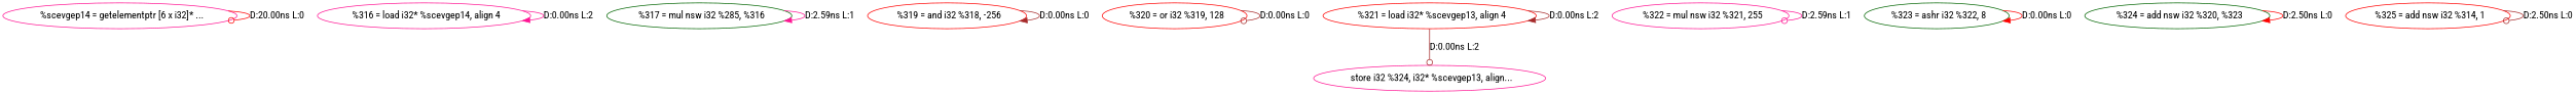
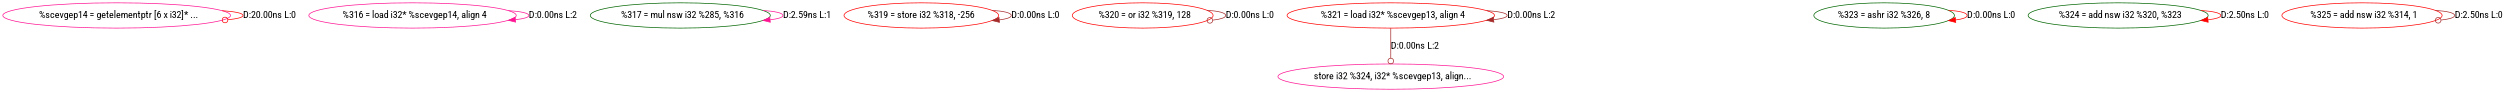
  digraph {
    fontname="Roboto Condensed"
    node [color=deeppink fontname="Roboto Condensed"]
    edge [arrowhead=normal color=brown fontname="Roboto Condensed"]
    n1 [label="  %scevgep14 = getelementptr [6 x i32]* ..."]
    n2 [label="  %316 = load i32* %scevgep14, align 4"]
    n3 [color=darkgreen label="  %317 = mul nsw i32 %285, %316"]
-   n4 [color=red label="  %319 = and i32 %318, -256"]
+   n4 [color=red label="%319 = store i32 %318, -256"]
    n5 [color=red label="  %320 = or i32 %319, 128"]
    n6 [color=red label="  %321 = load i32* %scevgep13, align 4"]
    n7 [label="  store i32 %324, i32* %scevgep13, align..."]
-   n8 [label="  %322 = mul nsw i32 %321, 255"]
-   n9 [color=darkgreen label="  %323 = ashr i32 %322, 8"]
+   n9 [color=darkgreen label="%323 = ashr i32 %326, 8"]
    n10 [color=darkgreen label="  %324 = add nsw i32 %320, %323"]
    n11 [color=red label="  %325 = add nsw i32 %314, 1"]
    n1 -> n1 [arrowhead=odot color=red label="D:20.00ns L:0"]
    n2 -> n2 [color=deeppink label="D:0.00ns L:2"]
    n3 -> n3 [color=deeppink label="D:2.59ns L:1"]
    n4 -> n4 [label="D:0.00ns L:0"]
    n5 -> n5 [arrowhead=odot label="D:0.00ns L:0"]
    n6 -> n6 [label="D:0.00ns L:2"]
    n6 -> n7 [arrowhead=odot label="D:0.00ns L:2"]
-   n8 -> n8 [arrowhead=odot color=deeppink label="D:2.59ns L:1"]
    n9 -> n9 [color=red label="D:0.00ns L:0"]
    n10 -> n10 [color=red label="D:2.50ns L:0"]
    n11 -> n11 [arrowhead=odot label="D:2.50ns L:0"]
  }
